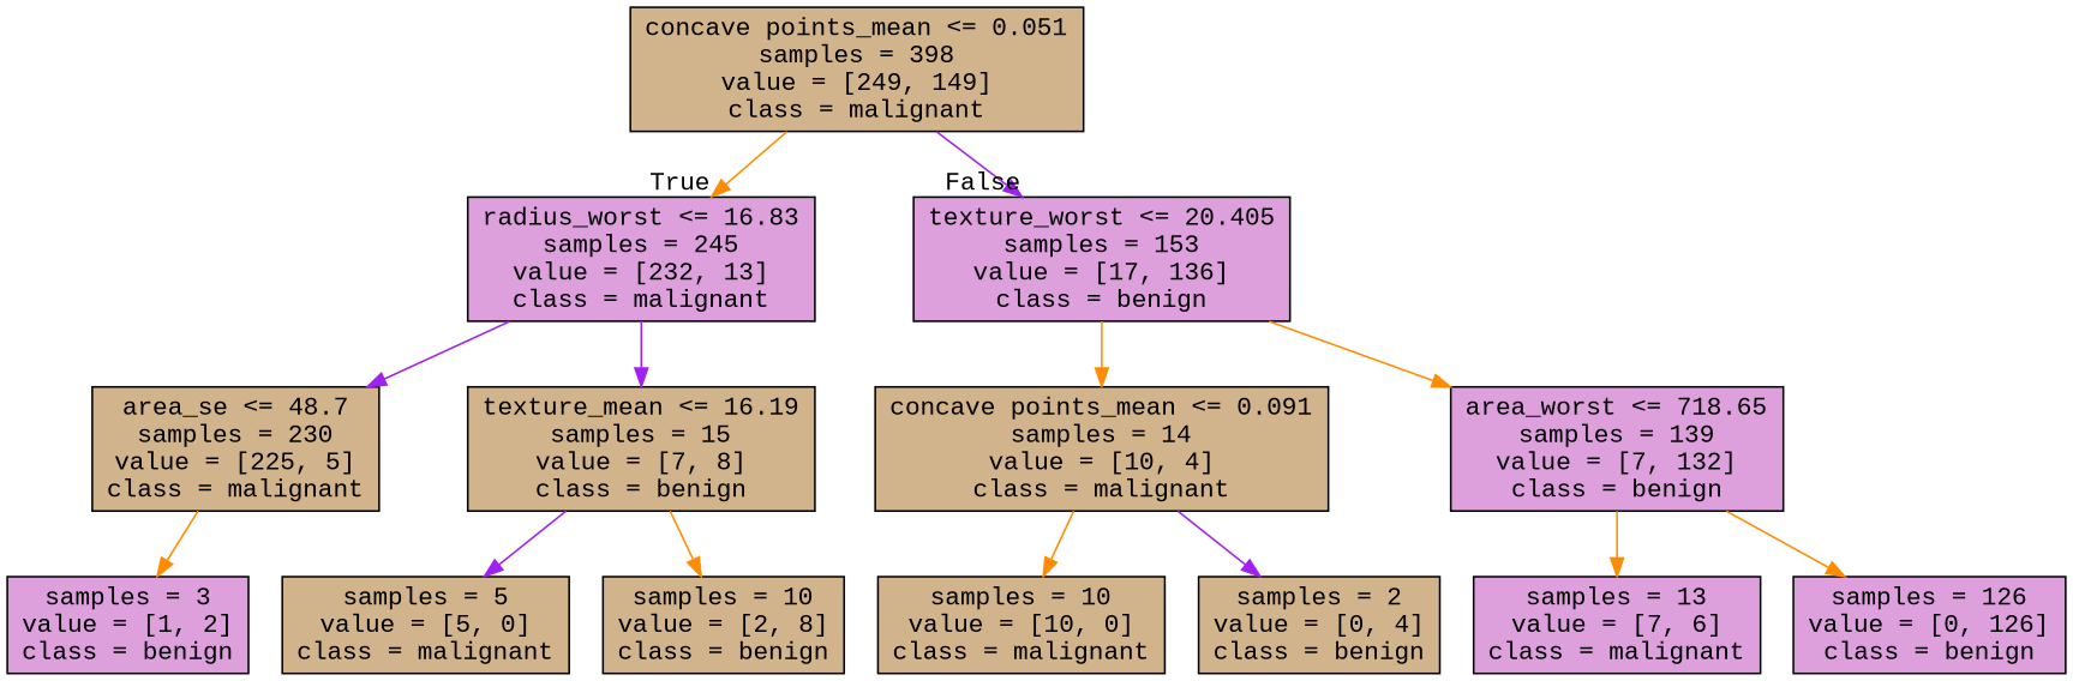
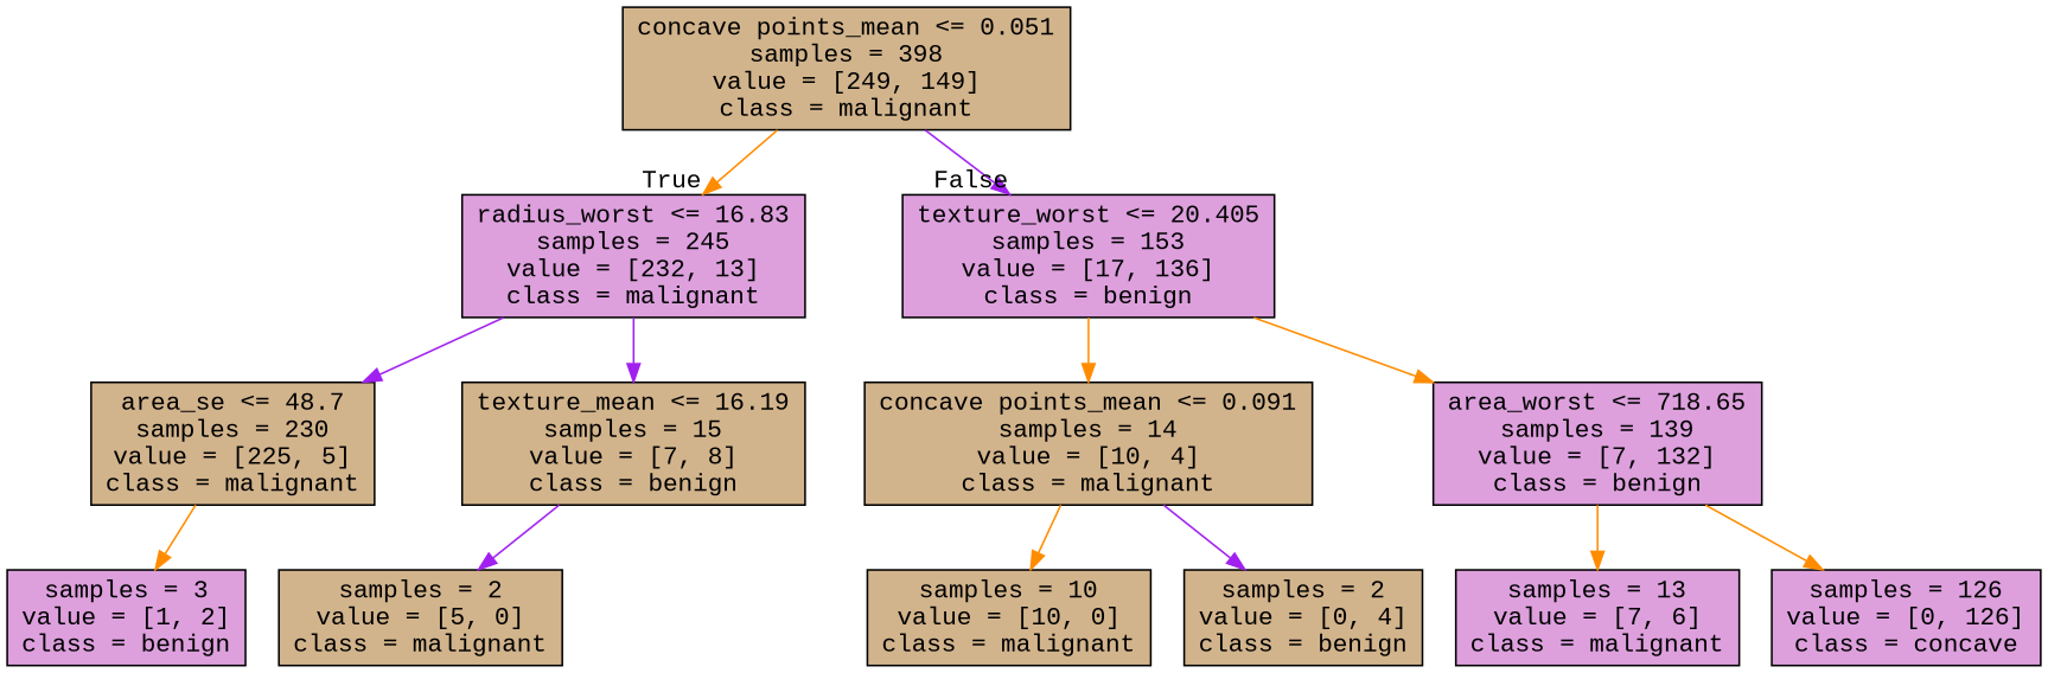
  digraph {
    fontname="Liberation Mono"
    node [color=black fillcolor=tan fontname="Liberation Mono" shape=box style=filled]
    edge [color=darkorange fontname="Liberation Mono"]
    n1 [label="concave points_mean <= 0.051\nsamples = 398\nvalue = [249, 149]\nclass = malignant"]
    n2 [fillcolor=plum label="radius_worst <= 16.83\nsamples = 245\nvalue = [232, 13]\nclass = malignant"]
    n3 [fillcolor=plum label="texture_worst <= 20.405\nsamples = 153\nvalue = [17, 136]\nclass = benign"]
    n4 [label="area_se <= 48.7\nsamples = 230\nvalue = [225, 5]\nclass = malignant"]
    n5 [label="texture_mean <= 16.19\nsamples = 15\nvalue = [7, 8]\nclass = benign"]
    n6 [label="concave points_mean <= 0.091\nsamples = 14\nvalue = [10, 4]\nclass = malignant"]
    n7 [fillcolor=plum label="area_worst <= 718.65\nsamples = 139\nvalue = [7, 132]\nclass = benign"]
    n8 [fillcolor=plum label="samples = 3\nvalue = [1, 2]\nclass = benign"]
-   n9 [label="samples = 5\nvalue = [5, 0]\nclass = malignant"]
-   n10 [label="samples = 10\nvalue = [2, 8]\nclass = benign"]
+   n9 [label="samples = 2\nvalue = [5, 0]\nclass = malignant"]
    n11 [label="samples = 10\nvalue = [10, 0]\nclass = malignant"]
    n12 [label="samples = 2\nvalue = [0, 4]\nclass = benign"]
    n13 [fillcolor=plum label="samples = 13\nvalue = [7, 6]\nclass = malignant"]
-   n14 [fillcolor=plum label="samples = 126\nvalue = [0, 126]\nclass = benign"]
+   n14 [fillcolor=plum label="samples = 126\nvalue = [0, 126]\nclass = concave"]
    n1 -> n2 [headlabel=True labelangle=45 labeldistance=2.5]
    n1 -> n3 [color=purple headlabel=False labelangle=-45 labeldistance=2.5]
    n2 -> n4 [color=purple]
    n2 -> n5 [color=purple]
    n3 -> n6
    n3 -> n7
    n4 -> n8
    n5 -> n9 [color=purple]
-   n5 -> n10
    n6 -> n11
    n6 -> n12 [color=purple]
    n7 -> n13
    n7 -> n14
  }
